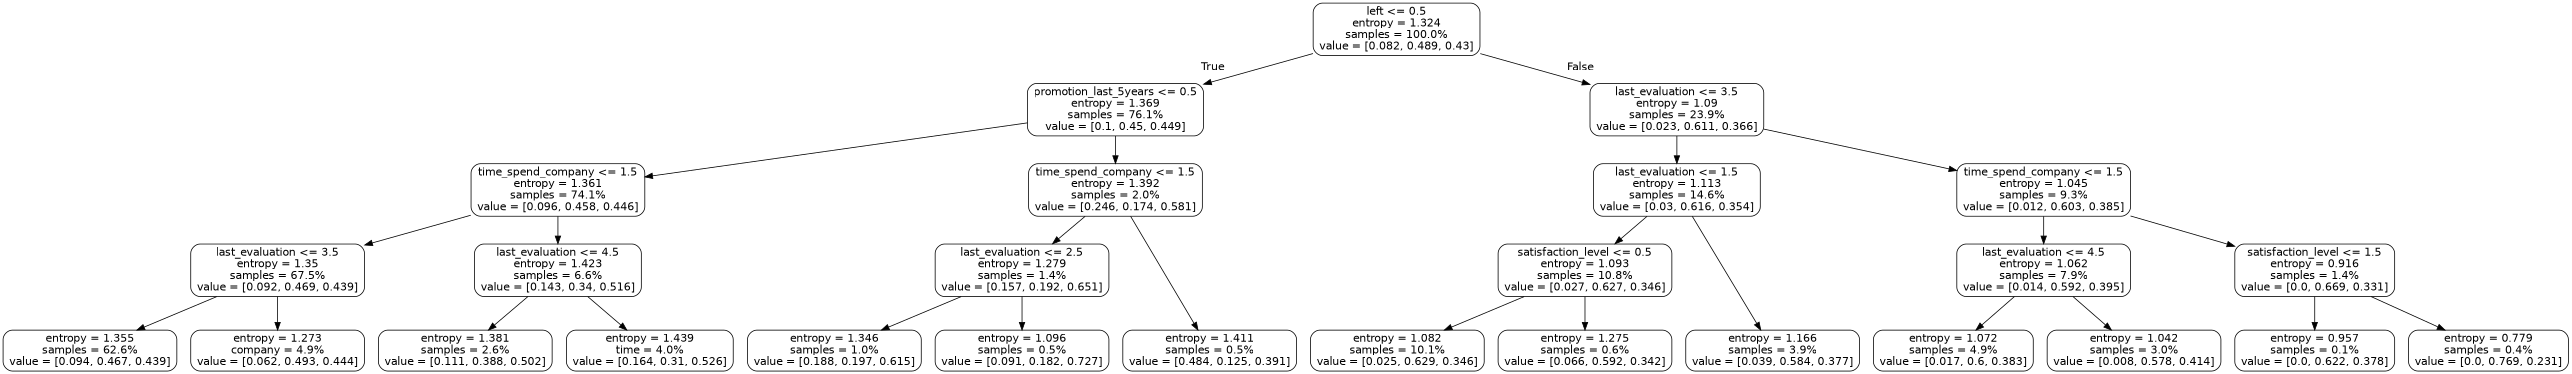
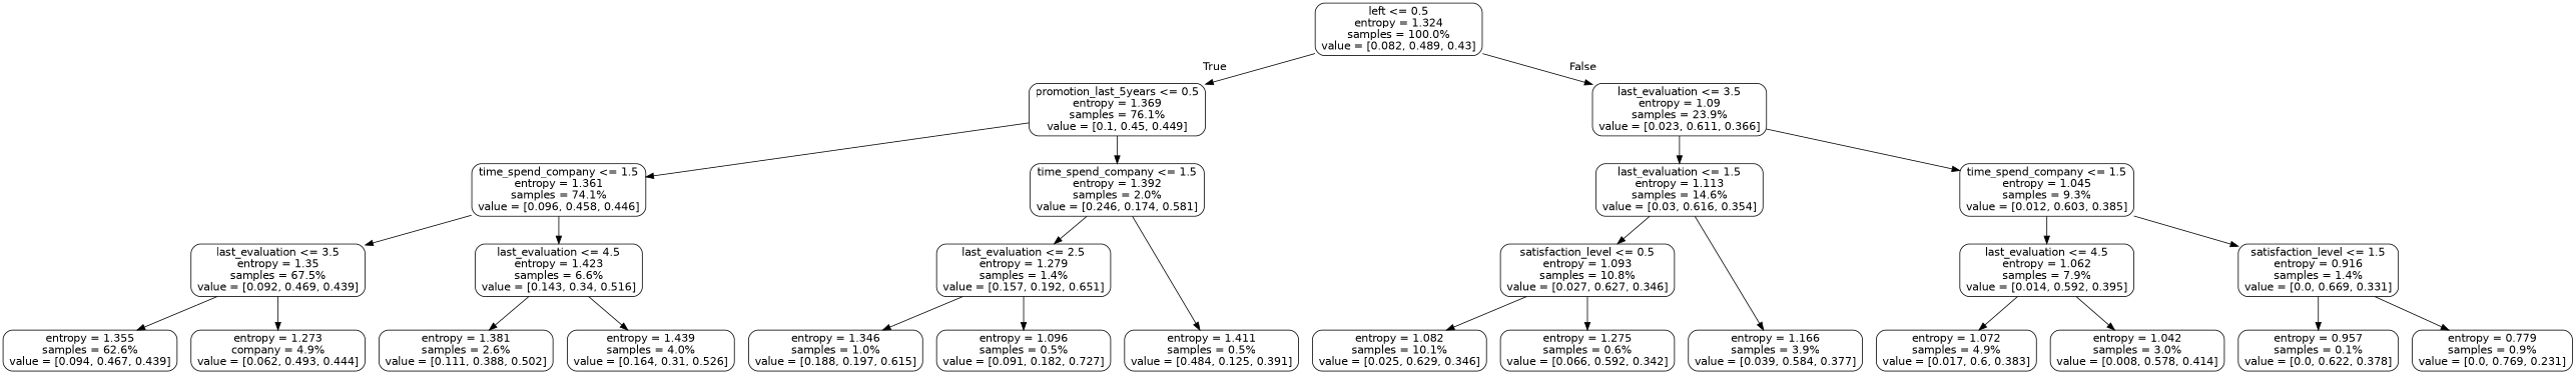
  digraph {
    ranksep=equally
    splines=polyline
    node [color=black fontname=helvetica shape=box style=rounded]
    edge [fontname=helvetica]
    n1 [label="left <= 0.5\nentropy = 1.324\nsamples = 100.0%\nvalue = [0.082, 0.489, 0.43]"]
    n2 [label="promotion_last_5years <= 0.5\nentropy = 1.369\nsamples = 76.1%\nvalue = [0.1, 0.45, 0.449]"]
    n3 [label="last_evaluation <= 3.5\nentropy = 1.09\nsamples = 23.9%\nvalue = [0.023, 0.611, 0.366]"]
    n4 [label="time_spend_company <= 1.5\nentropy = 1.361\nsamples = 74.1%\nvalue = [0.096, 0.458, 0.446]"]
    n5 [label="time_spend_company <= 1.5\nentropy = 1.392\nsamples = 2.0%\nvalue = [0.246, 0.174, 0.581]"]
    n6 [label="last_evaluation <= 1.5\nentropy = 1.113\nsamples = 14.6%\nvalue = [0.03, 0.616, 0.354]"]
    n7 [label="time_spend_company <= 1.5\nentropy = 1.045\nsamples = 9.3%\nvalue = [0.012, 0.603, 0.385]"]
    n8 [label="last_evaluation <= 3.5\nentropy = 1.35\nsamples = 67.5%\nvalue = [0.092, 0.469, 0.439]"]
    n9 [label="last_evaluation <= 4.5\nentropy = 1.423\nsamples = 6.6%\nvalue = [0.143, 0.34, 0.516]"]
    n10 [label="last_evaluation <= 2.5\nentropy = 1.279\nsamples = 1.4%\nvalue = [0.157, 0.192, 0.651]"]
    n11 [label="satisfaction_level <= 0.5\nentropy = 1.093\nsamples = 10.8%\nvalue = [0.027, 0.627, 0.346]"]
    n12 [label="last_evaluation <= 4.5\nentropy = 1.062\nsamples = 7.9%\nvalue = [0.014, 0.592, 0.395]"]
    n13 [label="satisfaction_level <= 1.5\nentropy = 0.916\nsamples = 1.4%\nvalue = [0.0, 0.669, 0.331]"]
    n14 [label="entropy = 1.355\nsamples = 62.6%\nvalue = [0.094, 0.467, 0.439]"]
    n15 [label="entropy = 1.273\ncompany = 4.9%\nvalue = [0.062, 0.493, 0.444]"]
    n16 [label="entropy = 1.381\nsamples = 2.6%\nvalue = [0.111, 0.388, 0.502]"]
-   n17 [label="entropy = 1.439\ntime = 4.0%\nvalue = [0.164, 0.31, 0.526]"]
+   n17 [label="entropy = 1.439\nsamples = 4.0%\nvalue = [0.164, 0.31, 0.526]"]
    n18 [label="entropy = 1.346\nsamples = 1.0%\nvalue = [0.188, 0.197, 0.615]"]
    n19 [label="entropy = 1.096\nsamples = 0.5%\nvalue = [0.091, 0.182, 0.727]"]
    n20 [label="entropy = 1.411\nsamples = 0.5%\nvalue = [0.484, 0.125, 0.391]"]
    n21 [label="entropy = 1.166\nsamples = 3.9%\nvalue = [0.039, 0.584, 0.377]"]
    n22 [label="entropy = 1.082\nsamples = 10.1%\nvalue = [0.025, 0.629, 0.346]"]
    n23 [label="entropy = 1.275\nsamples = 0.6%\nvalue = [0.066, 0.592, 0.342]"]
    n24 [label="entropy = 1.072\nsamples = 4.9%\nvalue = [0.017, 0.6, 0.383]"]
    n25 [label="entropy = 1.042\nsamples = 3.0%\nvalue = [0.008, 0.578, 0.414]"]
    n26 [label="entropy = 0.957\nsamples = 0.1%\nvalue = [0.0, 0.622, 0.378]"]
-   n27 [label="entropy = 0.779\nsamples = 0.4%\nvalue = [0.0, 0.769, 0.231]"]
+   n27 [label="entropy = 0.779\nsamples = 0.9%\nvalue = [0.0, 0.769, 0.231]"]
    subgraph sub_1 {
      rank=same
      n1
    }
    subgraph sub_2 {
      rank=same
      n2
      n3
    }
    subgraph sub_3 {
      rank=same
      n4
      n5
      n6
      n7
    }
    subgraph sub_4 {
      rank=same
      n8
      n9
      n10
      n11
      n12
      n13
    }
    subgraph sub_5 {
      rank=same
      n14
      n15
      n16
      n17
      n18
      n19
      n20
      n21
      n22
      n23
      n24
      n25
      n26
      n27
    }
    n1 -> n2 [headlabel=True labelangle=45 labeldistance=2.5]
    n1 -> n3 [headlabel=False labelangle=-45 labeldistance=2.5]
    n2 -> n4
    n2 -> n5
    n3 -> n6
    n3 -> n7
    n4 -> n8
    n4 -> n9
    n5 -> n10
    n5 -> n20
    n6 -> n11
    n6 -> n21
    n7 -> n12
    n7 -> n13
    n8 -> n14
    n8 -> n15
    n9 -> n16
    n9 -> n17
    n10 -> n18
    n10 -> n19
    n11 -> n22
    n11 -> n23
    n12 -> n24
    n12 -> n25
    n13 -> n26
    n13 -> n27
  }
